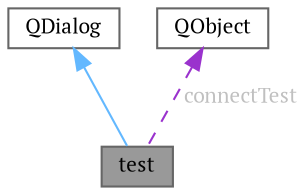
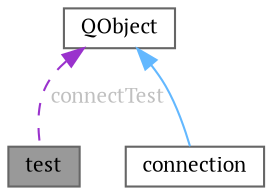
  digraph {
    fontname="PT Serif"
    node [color=gray40 fillcolor=white fontname="PT Serif" fontsize=10 shape=box style=filled]
    edge [color=steelblue1 dir=back fontname="PT Serif" fontsize=10 labelfontname=Helvetica labelfontsize=10 style=solid]
    n1 [fillcolor=grey60 fontcolor=black height=0.2 label=test width=0.4]
-   n2 [height=0.2 label=QDialog width=0.4]
+   n3 [height=0.2 label=connection width=0.4]
    n4 [height=0.2 label=QObject width=0.4]
-   n2 -> n1
    n4 -> n1 [color=darkorchid3 fontcolor=grey label=" connectTest" style=dashed]
+   n4 -> n3
  }
